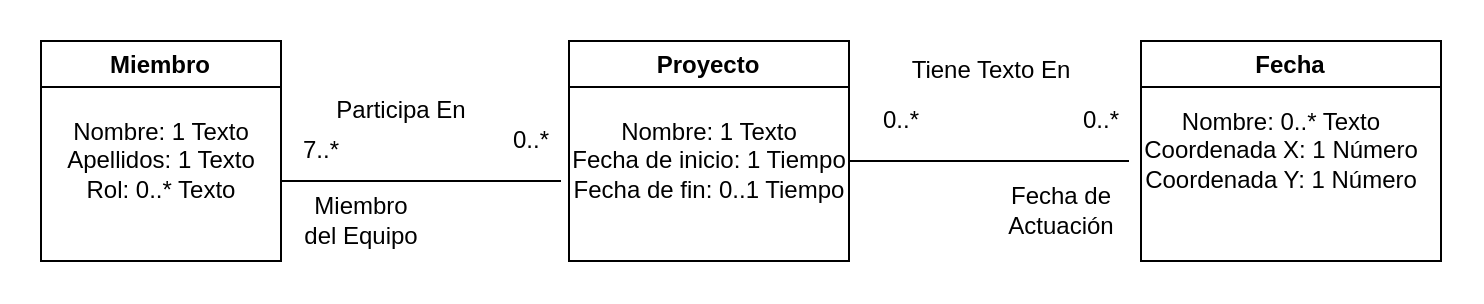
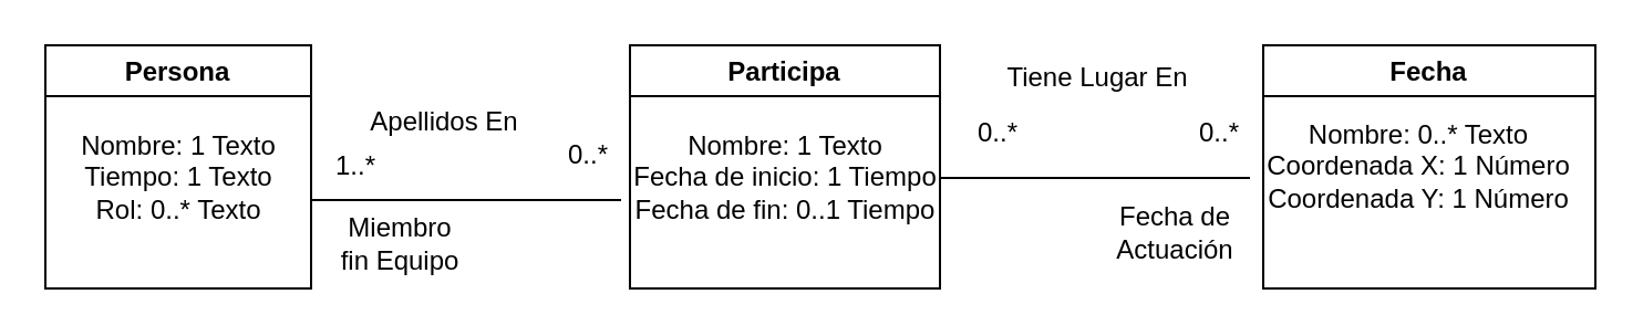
  <mxCell id="0" />
  <mxCell id="1" parent="0" />
- <mxCell id="2" value="Miembro" style="swimlane;" vertex="1" parent="1"><mxGeometry x="20" y="20" width="120" height="110" as="geometry" /></mxCell>
- <mxCell id="3" value="Nombre: 1 Texto&lt;br/&gt;Apellidos: 1 Texto&lt;br/&gt;Rol: 0..* Texto&lt;br/&gt;" style="text;html=1;align=center;verticalAlign=middle;resizable=0;points=[];autosize=1;strokeColor=none;fillColor=none;" vertex="1" parent="2"><mxGeometry y="30" width="120" height="60" as="geometry" /></mxCell>
- <mxCell id="4" value="Proyecto" style="swimlane;" vertex="1" parent="1"><mxGeometry x="284" y="20" width="140" height="110" as="geometry" /></mxCell>
+ <mxCell id="2" value="Persona" style="swimlane;" vertex="1" parent="1"><mxGeometry x="20" y="20" width="120" height="110" as="geometry" /></mxCell>
+ <mxCell id="3" value="Nombre: 1 Texto&lt;br/&gt;Tiempo: 1 Texto&lt;br/&gt;Rol: 0..* Texto&lt;br/&gt;" style="text;html=1;align=center;verticalAlign=middle;resizable=0;points=[];autosize=1;strokeColor=none;fillColor=none;" vertex="1" parent="2"><mxGeometry y="30" width="120" height="60" as="geometry" /></mxCell>
+ <mxCell id="4" value="Participa" style="swimlane;" vertex="1" parent="1"><mxGeometry x="284" y="20" width="140" height="110" as="geometry" /></mxCell>
  <mxCell id="5" value="Nombre: 1 Texto&lt;br/&gt;Fecha de inicio: 1 Tiempo&lt;br/&gt;Fecha de fin: 0..1 Tiempo" style="text;html=1;align=center;verticalAlign=middle;resizable=0;points=[];autosize=1;strokeColor=none;fillColor=none;" vertex="1" parent="4"><mxGeometry x="-10" y="30" width="160" height="60" as="geometry" /></mxCell>
  <mxCell id="6" value="Fecha" style="swimlane;" vertex="1" parent="1"><mxGeometry x="570" y="20" width="150" height="110" as="geometry" /></mxCell>
  <mxCell id="7" value="Nombre: 0..* Texto&lt;br/&gt;Coordenada X: 1 Número&lt;br/&gt;Coordenada Y: 1 Número" style="text;html=1;align=center;verticalAlign=middle;resizable=0;points=[];autosize=1;strokeColor=none;fillColor=none;" vertex="1" parent="6"><mxGeometry x="-10" y="25" width="160" height="60" as="geometry" /></mxCell>
  <mxCell id="8" value="" style="endArrow=none;html=1;" edge="1" parent="1"><mxGeometry width="50" height="50" relative="1" as="geometry"><mxPoint x="140" y="90" as="sourcePoint" /><mxPoint x="280" y="90" as="targetPoint" /></mxGeometry></mxCell>
  <mxCell id="9" value="" style="endArrow=none;html=1;" edge="1" parent="1"><mxGeometry width="50" height="50" relative="1" as="geometry"><mxPoint x="424" y="80" as="sourcePoint" /><mxPoint x="564" y="80" as="targetPoint" /></mxGeometry></mxCell>
- <mxCell id="10" value="Participa En" style="text;html=1;align=center;verticalAlign=middle;resizable=0;points=[];autosize=1;strokeColor=none;fillColor=none;" vertex="1" parent="1"><mxGeometry x="155" y="40" width="90" height="30" as="geometry" /></mxCell>
- <mxCell id="11" value="Tiene Texto En" style="text;html=1;align=center;verticalAlign=middle;resizable=0;points=[];autosize=1;strokeColor=none;fillColor=none;" vertex="1" parent="1"><mxGeometry x="440" y="20" width="110" height="30" as="geometry" /></mxCell>
- <mxCell id="12" value="Miembro&lt;br/&gt;del Equipo" style="text;html=1;align=center;verticalAlign=middle;resizable=0;points=[];autosize=1;strokeColor=none;fillColor=none;" vertex="1" parent="1"><mxGeometry x="140" y="90" width="80" height="40" as="geometry" /></mxCell>
+ <mxCell id="10" value="Apellidos En" style="text;html=1;align=center;verticalAlign=middle;resizable=0;points=[];autosize=1;strokeColor=none;fillColor=none;" vertex="1" parent="1"><mxGeometry x="155" y="40" width="90" height="30" as="geometry" /></mxCell>
+ <mxCell id="11" value="Tiene Lugar En" style="text;html=1;align=center;verticalAlign=middle;resizable=0;points=[];autosize=1;strokeColor=none;fillColor=none;" vertex="1" parent="1"><mxGeometry x="440" y="20" width="110" height="30" as="geometry" /></mxCell>
+ <mxCell id="12" value="Miembro&lt;br/&gt;fin Equipo" style="text;html=1;align=center;verticalAlign=middle;resizable=0;points=[];autosize=1;strokeColor=none;fillColor=none;" vertex="1" parent="1"><mxGeometry x="140" y="90" width="80" height="40" as="geometry" /></mxCell>
  <mxCell id="13" value="Fecha de&lt;br/&gt;Actuación" style="text;html=1;align=center;verticalAlign=middle;resizable=0;points=[];autosize=1;strokeColor=none;fillColor=none;" vertex="1" parent="1"><mxGeometry x="490" y="85" width="80" height="40" as="geometry" /></mxCell>
  <mxCell id="14" value="0..*" style="text;html=1;align=center;verticalAlign=middle;resizable=0;points=[];autosize=1;strokeColor=none;fillColor=none;" vertex="1" parent="1"><mxGeometry x="430" y="45" width="40" height="30" as="geometry" /></mxCell>
  <mxCell id="15" value="0..*" style="text;html=1;align=center;verticalAlign=middle;resizable=0;points=[];autosize=1;strokeColor=none;fillColor=none;" vertex="1" parent="1"><mxGeometry x="530" y="45" width="40" height="30" as="geometry" /></mxCell>
  <mxCell id="16" value="0..*" style="text;html=1;align=center;verticalAlign=middle;resizable=0;points=[];autosize=1;strokeColor=none;fillColor=none;" vertex="1" parent="1"><mxGeometry x="245" y="55" width="40" height="30" as="geometry" /></mxCell>
- <mxCell id="17" value="7..*" style="text;html=1;align=center;verticalAlign=middle;resizable=0;points=[];autosize=1;strokeColor=none;fillColor=none;" vertex="1" parent="1"><mxGeometry x="140" y="60" width="40" height="30" as="geometry" /></mxCell>
+ <mxCell id="17" value="1..*" style="text;html=1;align=center;verticalAlign=middle;resizable=0;points=[];autosize=1;strokeColor=none;fillColor=none;" vertex="1" parent="1"><mxGeometry x="140" y="60" width="40" height="30" as="geometry" /></mxCell>
